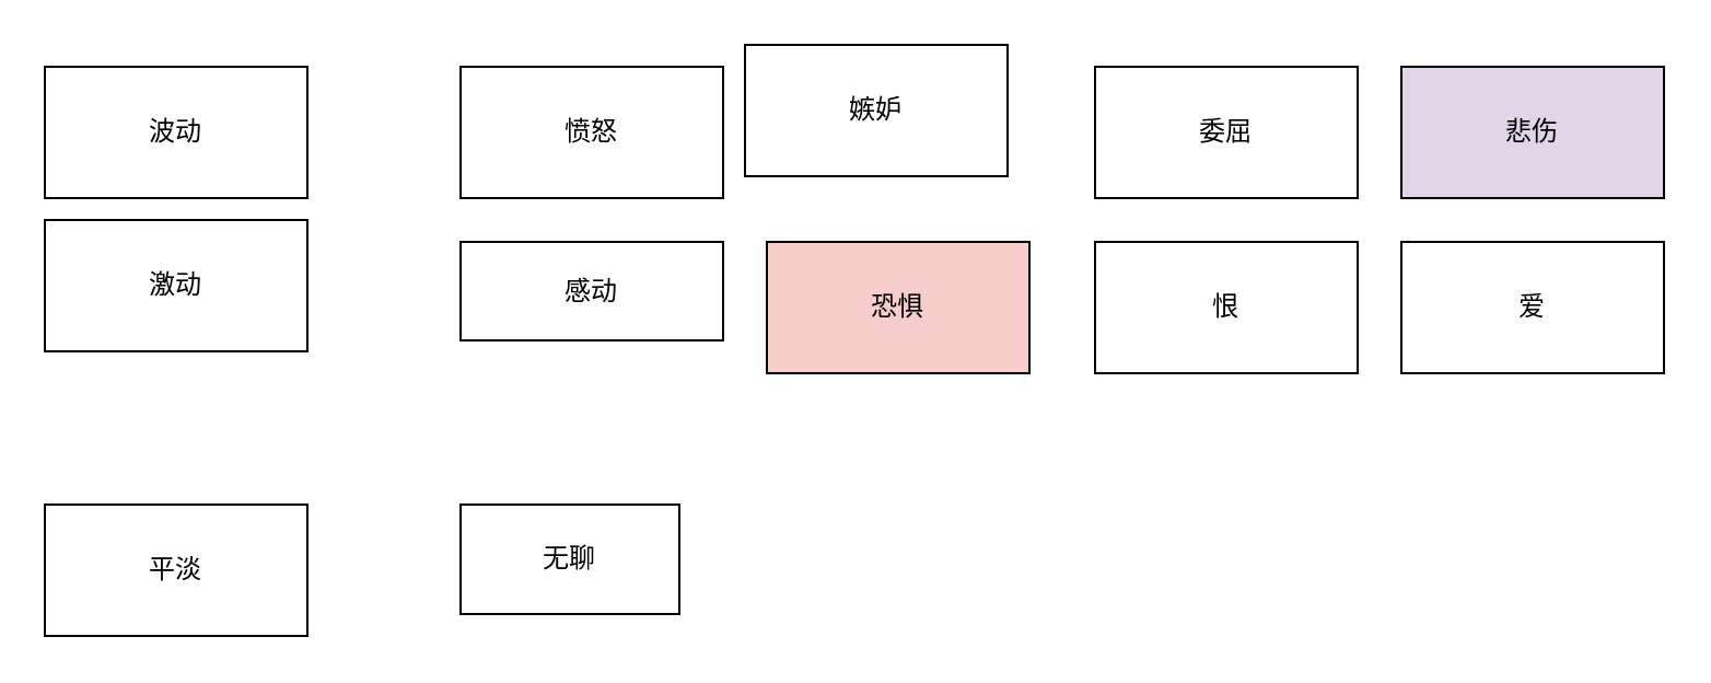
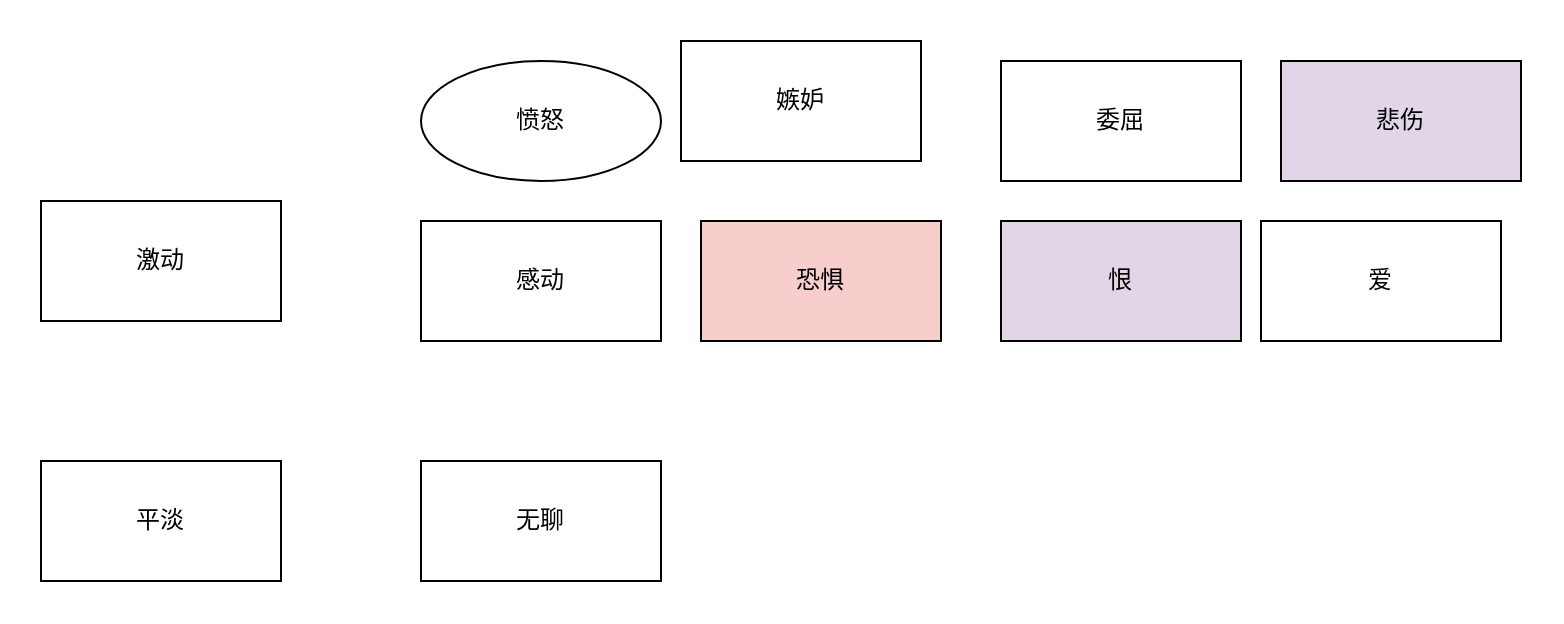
  <mxCell id="0" />
  <mxCell id="1" parent="0" />
- <mxCell id="2" value="愤怒" style="rounded=0;whiteSpace=wrap;html=1;" vertex="1" parent="1"><mxGeometry x="210" y="30" width="120" height="60" as="geometry" /></mxCell>
+ <mxCell id="2" value="愤怒" style="ellipse;whiteSpace=wrap;html=1;" vertex="1" parent="1"><mxGeometry x="210" y="30" width="120" height="60" as="geometry" /></mxCell>
  <mxCell id="3" value="平淡" style="rounded=0;whiteSpace=wrap;html=1;" vertex="1" parent="1"><mxGeometry x="20" y="230" width="120" height="60" as="geometry" /></mxCell>
- <mxCell id="4" value="波动" style="rounded=0;whiteSpace=wrap;html=1;" vertex="1" parent="1"><mxGeometry x="20" y="30" width="120" height="60" as="geometry" /></mxCell>
  <mxCell id="5" value="嫉妒" style="rounded=0;whiteSpace=wrap;html=1;" vertex="1" parent="1"><mxGeometry x="340" y="20" width="120" height="60" as="geometry" /></mxCell>
  <mxCell id="6" value="委屈" style="rounded=0;whiteSpace=wrap;html=1;" vertex="1" parent="1"><mxGeometry x="500" y="30" width="120" height="60" as="geometry" /></mxCell>
  <mxCell id="7" value="悲伤" style="rounded=0;whiteSpace=wrap;html=1;fillColor=#e1d5e7;" vertex="1" parent="1"><mxGeometry x="640" y="30" width="120" height="60" as="geometry" /></mxCell>
- <mxCell id="8" value="感动" style="rounded=0;whiteSpace=wrap;html=1;" vertex="1" parent="1"><mxGeometry x="210" y="110" width="120" height="45" as="geometry" /></mxCell>
- <mxCell id="9" value="无聊" style="rounded=0;whiteSpace=wrap;html=1;" vertex="1" parent="1"><mxGeometry x="210" y="230" width="100" height="50" as="geometry" /></mxCell>
+ <mxCell id="8" value="感动" style="rounded=0;whiteSpace=wrap;html=1;" vertex="1" parent="1"><mxGeometry x="210" y="110" width="120" height="60" as="geometry" /></mxCell>
+ <mxCell id="9" value="无聊" style="rounded=0;whiteSpace=wrap;html=1;" vertex="1" parent="1"><mxGeometry x="210" y="230" width="120" height="60" as="geometry" /></mxCell>
  <mxCell id="10" value="恐惧" style="rounded=0;whiteSpace=wrap;html=1;fillColor=#f8cecc;" vertex="1" parent="1"><mxGeometry x="350" y="110" width="120" height="60" as="geometry" /></mxCell>
  <mxCell id="11" value="激动" style="rounded=0;whiteSpace=wrap;html=1;" vertex="1" parent="1"><mxGeometry x="20" y="100" width="120" height="60" as="geometry" /></mxCell>
- <mxCell id="12" value="恨" style="rounded=0;whiteSpace=wrap;html=1;" vertex="1" parent="1"><mxGeometry x="500" y="110" width="120" height="60" as="geometry" /></mxCell>
- <mxCell id="13" value="爱" style="rounded=0;whiteSpace=wrap;html=1;" vertex="1" parent="1"><mxGeometry x="640" y="110" width="120" height="60" as="geometry" /></mxCell>
+ <mxCell id="12" value="恨" style="rounded=0;whiteSpace=wrap;html=1;fillColor=#e1d5e7;" vertex="1" parent="1"><mxGeometry x="500" y="110" width="120" height="60" as="geometry" /></mxCell>
+ <mxCell id="13" value="爱" style="rounded=0;whiteSpace=wrap;html=1;" vertex="1" parent="1"><mxGeometry x="630" y="110" width="120" height="60" as="geometry" /></mxCell>
